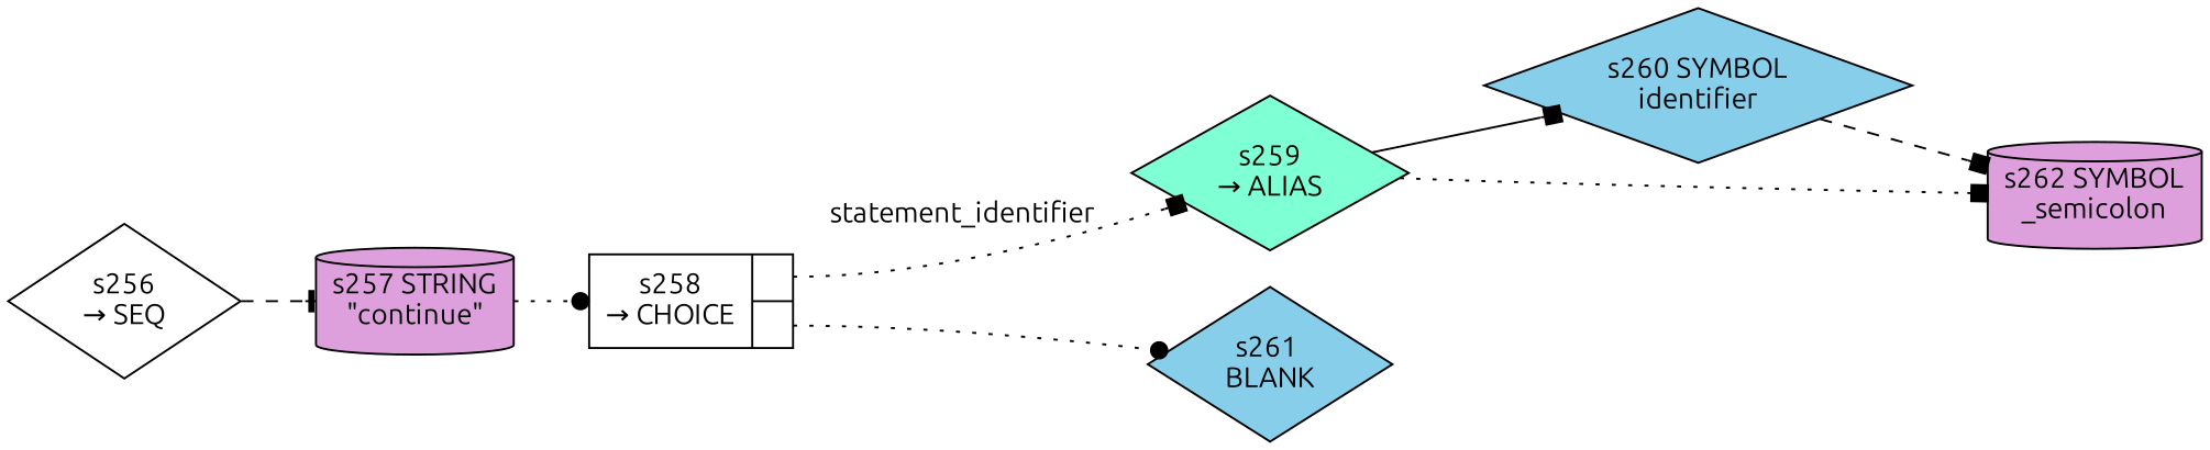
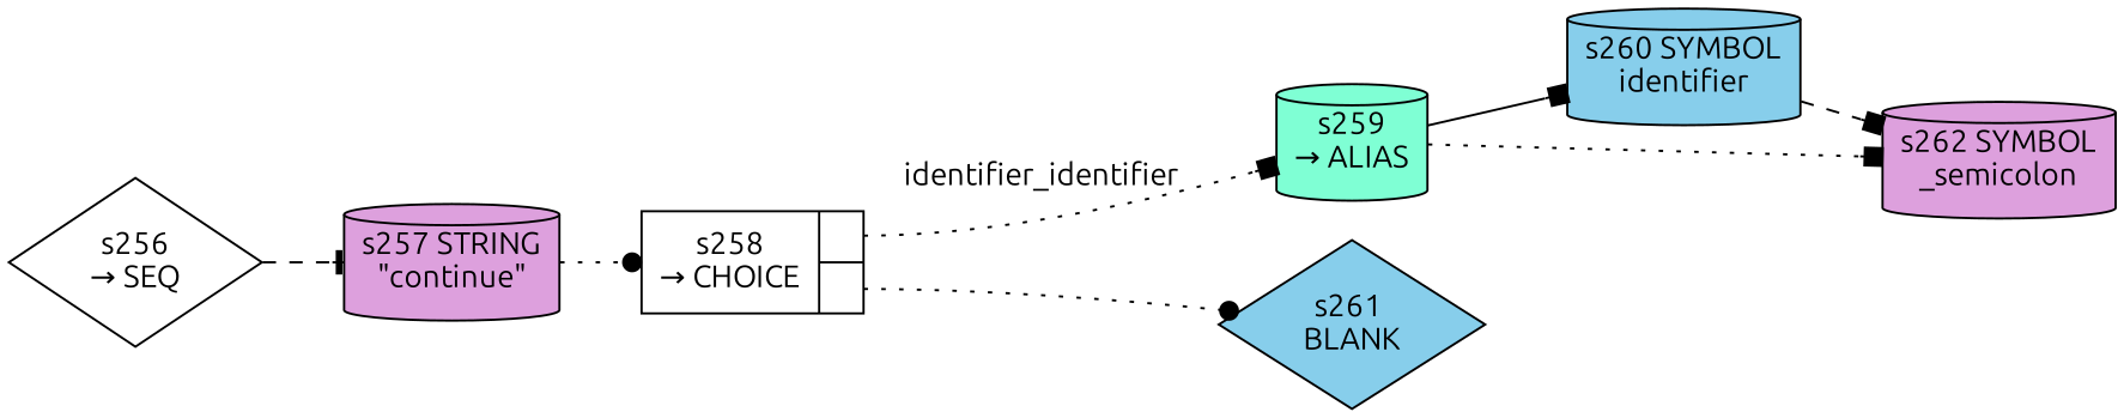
  digraph {
    fontname=Ubuntu
    rankdir=LR
    node [fillcolor=white fontname=Ubuntu shape=diamond style=filled]
    edge [arrowhead=box fontname=Ubuntu style=dotted]
    n1 [fixedsize=false label="s256\n&rarr; SEQ" peripheries=1]
    n2 [fillcolor=plum label="s257 STRING\n\"continue\"" shape=cylinder]
    n3 [fixedsize=false label="{s258\n&rarr; CHOICE|{<p0>|<p1>}}" peripheries=1 shape=record]
-   n4 [fillcolor=aquamarine fixedsize=false label="s259\n&rarr; ALIAS" peripheries=1]
+   n4 [fillcolor=aquamarine fixedsize=false label="s259\n&rarr; ALIAS" peripheries=1 shape=cylinder]
    n5 [fillcolor=skyblue label="s261 \nBLANK"]
-   n6 [fillcolor=skyblue label="s260 SYMBOL\nidentifier"]
+   n6 [fillcolor=skyblue label="s260 SYMBOL\nidentifier" shape=cylinder]
    n7 [fillcolor=plum label="s262 SYMBOL\n_semicolon" shape=cylinder]
    n1 -> n2 [arrowhead=tee style=dashed]
    n2 -> n3 [arrowhead=dot]
-   n3 -> n4 [label=statement_identifier tailport=p0]
+   n3 -> n4 [label=identifier_identifier tailport=p0]
    n3 -> n5 [arrowhead=dot tailport=p1]
    n4 -> n6 [style=solid]
    n4 -> n7
    n6 -> n7 [style=dashed]
  }
